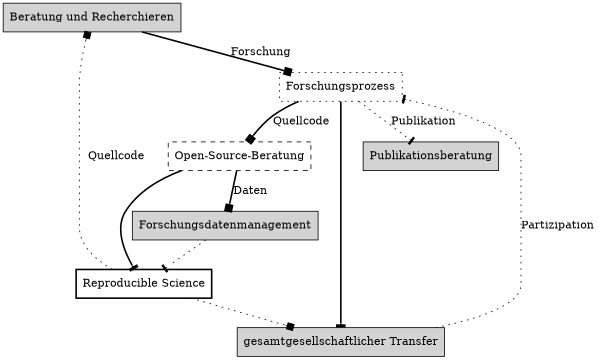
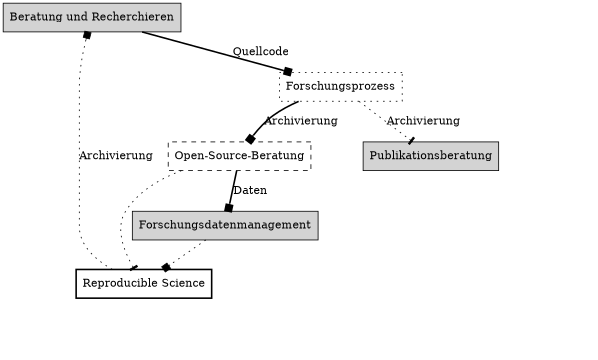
  digraph {
    node [shape=box style=filled]
    edge [arrowhead=box style=dotted]
    n1 [label="Beratung und Recherchieren"]
    n2 [label=Forschungsprozess style=dotted]
    n3 [label=Publikationsberatung]
    n4 [label="Open-Source-Beratung" style=dashed]
-   n5 [label="gesamtgesellschaftlicher Transfer"]
    n6 [label=Forschungsdatenmanagement]
    n7 [label="Reproducible Science" style=bold]
-   n1 -> n2 [label=Forschung style=bold]
-   n2 -> n3 [arrowhead=tee label=Publikation]
-   n2 -> n4 [label=Quellcode style=bold]
-   n2 -> n5 [arrowhead=tee style=bold]
+   n1 -> n2 [label=Quellcode style=bold]
+   n2 -> n3 [arrowhead=tee label=Archivierung]
+   n2 -> n4 [label=Archivierung style=bold]
    n4 -> n6 [label=Daten style=bold]
-   n4 -> n7 [arrowhead=tee style=bold]
-   n5 -> n2 [arrowhead=tee label=Partizipation]
-   n6 -> n7 [arrowhead=tee]
-   n7 -> n1 [label=Quellcode]
-   n7 -> n5
+   n4 -> n7 [arrowhead=tee]
+   n6 -> n7
+   n7 -> n1 [label=Archivierung]
  }
